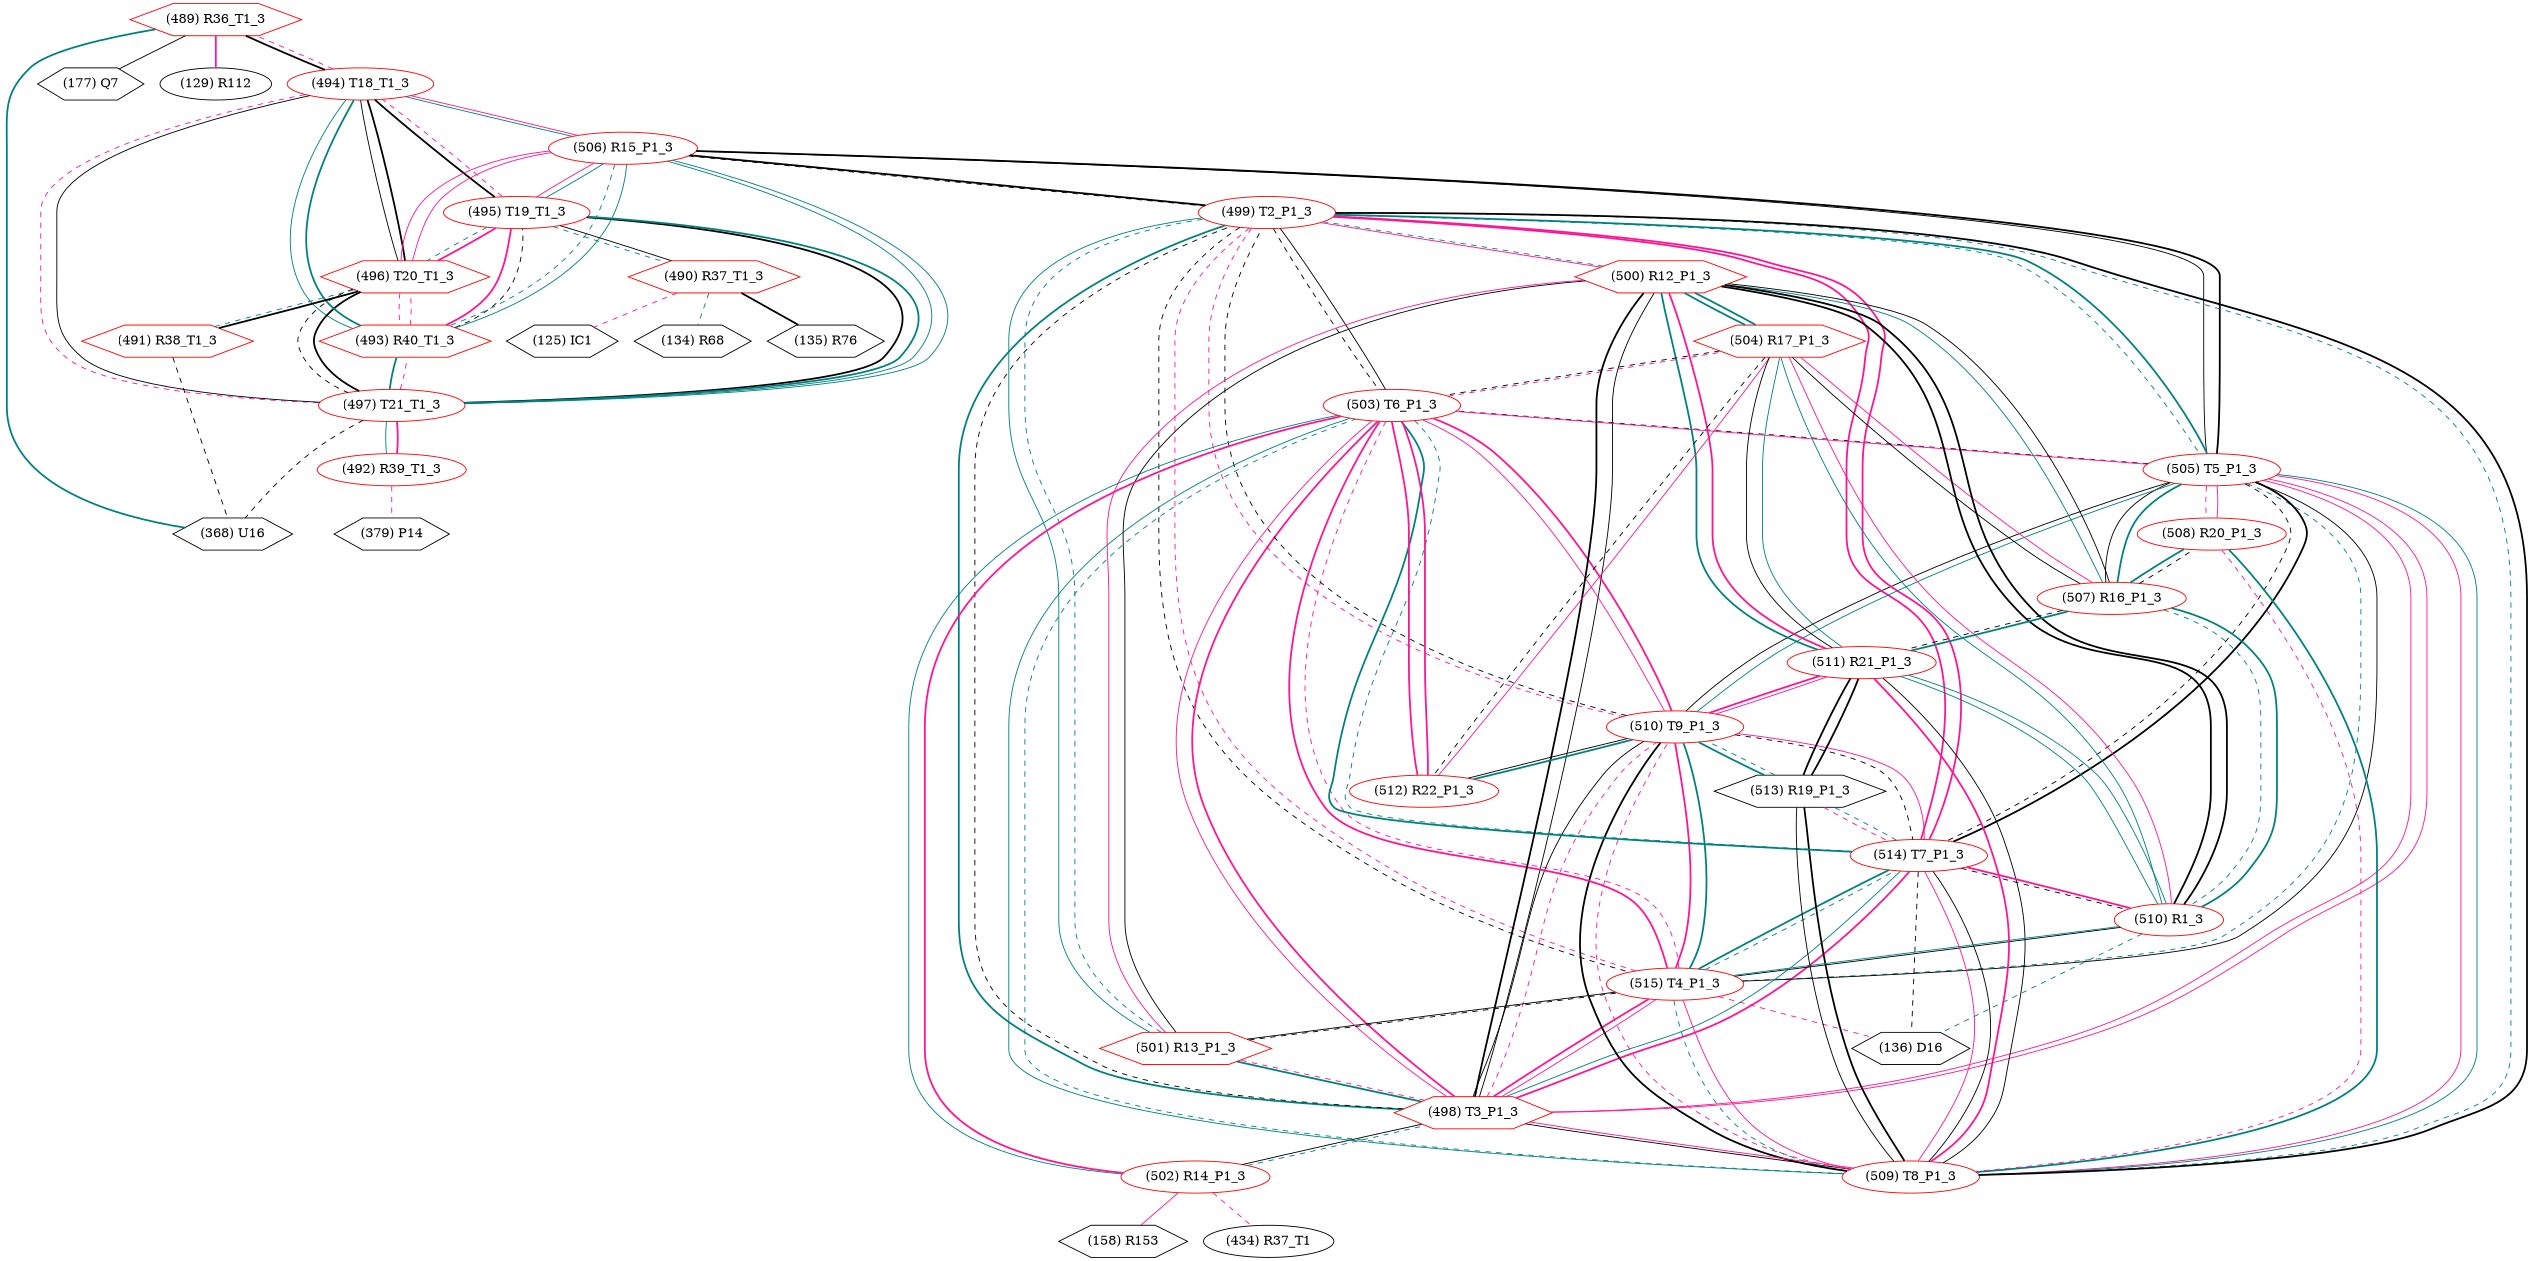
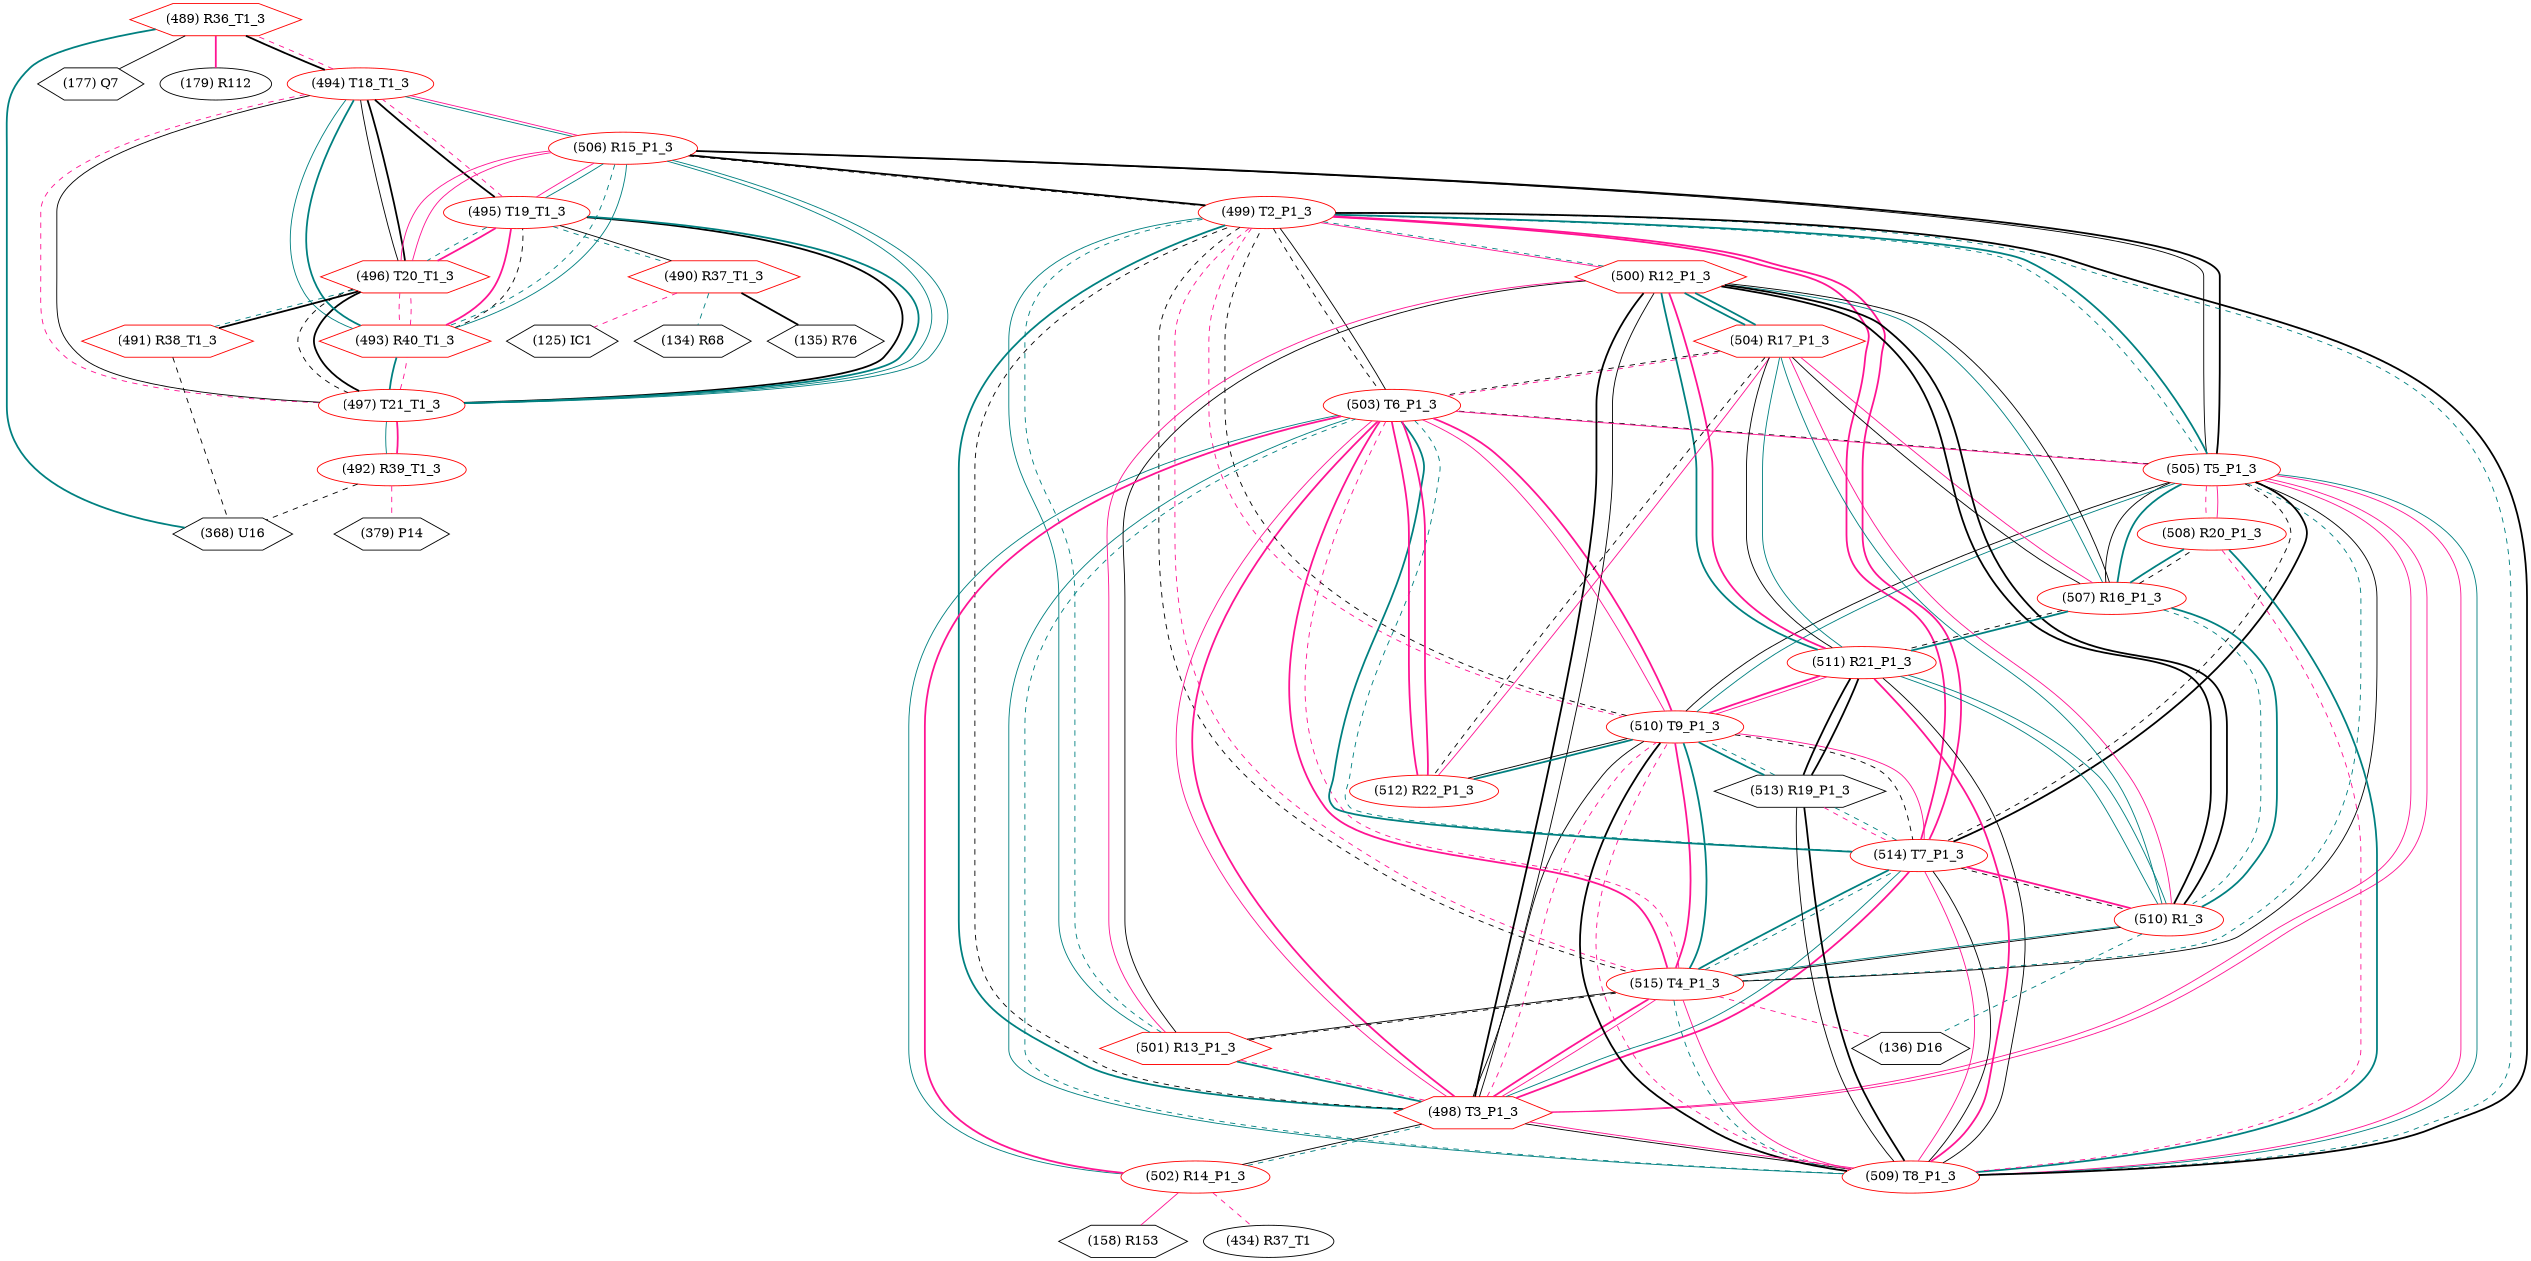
  graph {
    node [color=red shape=ellipse]
    edge [color=deeppink style=solid]
    n1 [label="(489) R36_T1_3" shape=hexagon]
    n2 [label="(368) U16" shape=hexagon color=""]
    n3 [label="(177) Q7" shape=hexagon color=""]
-   n4 [label="(129) R112" color=""]
+   n4 [label="(179) R112" color=""]
    n5 [label="(494) T18_T1_3"]
    n6 [label="(495) T19_T1_3"]
    n7 [label="(496) T20_T1_3" shape=hexagon]
    n8 [label="(497) T21_T1_3"]
    n9 [label="(493) R40_T1_3" shape=hexagon]
    n10 [label="(506) R15_P1_3"]
    n11 [label="(490) R37_T1_3" shape=hexagon]
    n12 [label="(491) R38_T1_3" shape=hexagon]
    n13 [label="(492) R39_T1_3"]
    n14 [label="(505) T5_P1_3"]
    n15 [label="(499) T2_P1_3"]
    n16 [label="(135) R76" shape=hexagon color=""]
    n17 [label="(125) IC1" shape=hexagon color=""]
    n18 [label="(134) R68" shape=hexagon color=""]
    n19 [label="(379) P14" shape=hexagon color=""]
    n20 [label="(498) T3_P1_3" shape=hexagon]
    n21 [label="(515) T4_P1_3"]
    n22 [label="(514) T7_P1_3"]
    n23 [label="(510) T9_P1_3"]
    n24 [label="(509) T8_P1_3"]
    n25 [label="(503) T6_P1_3"]
    n26 [label="(507) R16_P1_3"]
    n27 [label="(508) R20_P1_3"]
    n28 [label="(501) R13_P1_3" shape=hexagon]
    n29 [label="(500) R12_P1_3" shape=hexagon]
    n30 [label="(502) R14_P1_3"]
    n31 [label="(510) R1_3"]
    n32 [label="(136) D16" shape=hexagon color=""]
    n33 [color=black label="(513) R19_P1_3" shape=hexagon]
    n34 [label="(511) R21_P1_3"]
    n35 [label="(512) R22_P1_3"]
    n36 [label="(504) R17_P1_3" shape=hexagon]
    n37 [label="(158) R153" shape=hexagon color=""]
    n38 [label="(434) R37_T1" color=""]
    n1 -- n2 [color=teal style=bold]
    n1 -- n3 [color=black]
    n1 -- n4 [style=bold]
    n1 -- n5 [color=black style=bold]
    n5 -- n1 [style=dashed]
    n5 -- n6 [color=black style=bold]
    n5 -- n7 [color=black]
    n5 -- n8 [style=dashed]
    n5 -- n9 [color=teal]
    n5 -- n10 [color=teal]
    n6 -- n5 [style=dashed]
    n6 -- n7 [color=teal style=dashed]
    n6 -- n8 [color=black style=bold]
    n6 -- n9 [style=bold]
    n6 -- n10 [color=teal]
    n6 -- n11 [color=teal style=dashed]
    n7 -- n5 [color=black style=bold]
    n7 -- n6 [style=bold]
    n7 -- n8 [color=black style=dashed]
    n7 -- n9 [style=dashed]
    n7 -- n10
    n7 -- n12 [color=teal style=dashed]
    n8 -- n5 [color=black]
    n8 -- n6 [color=teal style=bold]
    n8 -- n7 [color=black style=bold]
    n8 -- n9 [style=dashed]
    n8 -- n10 [color=teal]
    n8 -- n13 [color=teal]
    n9 -- n5 [color=teal style=bold]
    n9 -- n6 [color=black style=dashed]
    n9 -- n7 [style=dashed]
    n9 -- n8 [color=teal style=bold]
    n9 -- n10 [color=teal]
    n10 -- n5
    n10 -- n6
    n10 -- n7
    n10 -- n8 [color=teal]
    n10 -- n9 [color=teal style=dashed]
    n10 -- n14 [color=black]
    n10 -- n15 [color=black style=dashed]
    n11 -- n6 [color=black]
    n11 -- n16 [color=black style=bold]
    n11 -- n17 [style=dashed]
    n11 -- n18 [color=teal style=dashed]
    n12 -- n2 [color=black style=dashed]
    n12 -- n7 [color=black style=bold]
-   n8 -- n2 [color=black style=dashed]
+   n13 -- n2 [color=black style=dashed]
    n13 -- n8 [style=bold]
    n13 -- n19 [style=dashed]
    n14 -- n10 [color=black style=bold]
    n14 -- n15 [color=teal style=bold]
    n14 -- n20
    n14 -- n21 [color=teal style=dashed]
    n14 -- n22 [color=black style=dashed]
    n14 -- n23 [color=black]
    n14 -- n24
    n14 -- n25 [color=black style=dashed]
    n14 -- n26 [color=black]
    n14 -- n27 [style=dashed]
    n15 -- n10 [color=black style=bold]
    n15 -- n14 [color=teal style=dashed]
    n15 -- n20 [color=teal style=bold]
    n15 -- n21 [color=black style=dashed]
    n15 -- n22 [style=bold]
    n15 -- n23 [style=dashed]
    n15 -- n24 [color=teal style=dashed]
    n15 -- n25 [color=black style=dashed]
    n15 -- n28 [color=teal]
    n15 -- n29
    n20 -- n14
    n20 -- n15 [color=black style=dashed]
    n20 -- n21
    n20 -- n22 [style=bold]
    n20 -- n23 [style=dashed]
    n20 -- n24 [color=black]
    n20 -- n25 [style=bold]
    n20 -- n28 [style=dashed]
    n20 -- n29 [color=black]
    n20 -- n30 [color=black]
    n21 -- n14 [color=black]
    n21 -- n15 [style=dashed]
    n21 -- n20 [style=bold]
    n21 -- n22 [color=teal style=dashed]
    n21 -- n23 [color=teal style=bold]
    n21 -- n24 [color=teal style=dashed]
    n21 -- n25 [style=dashed]
    n21 -- n28 [color=black]
    n21 -- n31 [color=black]
    n21 -- n32 [style=dashed]
    n22 -- n14 [color=black style=bold]
    n22 -- n15 [style=bold]
    n22 -- n20 [color=teal]
    n22 -- n21 [color=teal style=bold]
    n22 -- n23
    n22 -- n24
    n22 -- n25 [color=teal style=dashed]
    n22 -- n31 [color=black style=dashed]
-   n22 -- n32 [color=black style=dashed]
    n22 -- n33 [color=teal style=dashed]
    n23 -- n14 [color=teal]
    n23 -- n15 [color=black style=dashed]
    n23 -- n20 [color=black]
    n23 -- n21 [style=bold]
    n23 -- n22 [color=black style=dashed]
    n23 -- n24 [color=black style=bold]
    n23 -- n25 [style=bold]
    n23 -- n33 [color=teal style=bold]
    n23 -- n34
    n23 -- n35 [color=black]
    n24 -- n14 [color=teal]
    n24 -- n15 [color=black style=bold]
    n24 -- n20
    n24 -- n21
    n24 -- n22 [color=black]
    n24 -- n23 [style=dashed]
    n24 -- n25 [color=teal style=dashed]
    n24 -- n27 [color=teal style=bold]
    n24 -- n33 [color=black style=bold]
    n24 -- n34 [color=black]
    n25 -- n14
    n25 -- n15 [color=black]
    n25 -- n20
    n25 -- n21 [style=bold]
    n25 -- n22 [color=teal style=bold]
    n25 -- n23
    n25 -- n24 [color=teal]
    n25 -- n30 [color=teal]
    n25 -- n35 [style=bold]
    n25 -- n36 [style=dashed]
    n26 -- n14 [color=teal style=bold]
    n26 -- n27 [color=black style=dashed]
    n26 -- n29 [color=black]
    n26 -- n31 [color=teal style=dashed]
    n26 -- n34 [color=black style=dashed]
    n26 -- n36
    n27 -- n14
    n27 -- n24 [style=dashed]
    n27 -- n26 [color=teal style=bold]
    n28 -- n15 [color=teal style=dashed]
    n28 -- n20 [color=teal style=bold]
    n28 -- n21 [color=black style=dashed]
    n28 -- n29 [color=black]
    n29 -- n15 [color=teal style=dashed]
    n29 -- n20 [color=black style=bold]
    n29 -- n26 [color=teal]
    n29 -- n28
    n29 -- n31 [color=black style=bold]
    n29 -- n34 [color=teal style=bold]
    n29 -- n36 [color=teal style=bold]
    n30 -- n20 [color=teal style=dashed]
    n30 -- n25 [style=bold]
    n30 -- n37
    n30 -- n38 [style=dashed]
    n31 -- n21 [color=teal]
    n31 -- n22 [style=bold]
    n31 -- n26 [color=teal style=bold]
    n31 -- n29 [color=black style=bold]
    n31 -- n32 [color=teal style=dashed]
    n31 -- n34 [color=teal]
    n31 -- n36
    n33 -- n22 [style=dashed]
    n33 -- n23 [color=teal style=dashed]
    n33 -- n24 [color=black]
    n33 -- n34 [color=black style=bold]
    n34 -- n23 [style=bold]
    n34 -- n24 [style=bold]
    n34 -- n26 [color=teal style=bold]
    n34 -- n29 [style=bold]
    n34 -- n31 [color=teal]
    n34 -- n33 [color=black style=bold]
    n34 -- n36 [color=teal]
    n35 -- n23 [color=teal style=bold]
    n35 -- n25 [style=bold]
    n35 -- n36
    n36 -- n25 [color=black style=dashed]
    n36 -- n26 [color=black]
    n36 -- n29 [color=teal style=bold]
    n36 -- n31 [color=teal]
    n36 -- n34 [color=black]
    n36 -- n35 [color=black style=dashed]
  }
